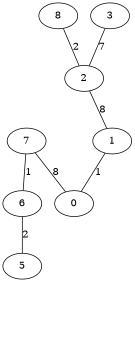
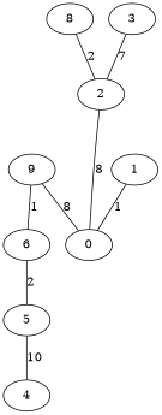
  graph {
-   7
+   7 [label=9]
    6
    0
    5
+   4
    8
    2
    1
    3
    7 -- 6 [label=1]
    7 -- 0 [label=8]
    6 -- 5 [label=2]
+   5 -- 4 [label=10]
    8 -- 2 [label=2]
-   2 -- 1 [label=8]
+   2 -- 0 [label=8]
    1 -- 0 [label=1]
    3 -- 2 [label=7]
  }
